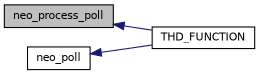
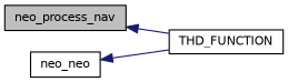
  digraph {
    fontname="DejaVu Sans"
    rankdir=LR
    node [color=black fillcolor=white fontname="DejaVu Sans" fontsize=10 shape=record style=filled]
    edge [color=midnightblue dir=back fontname="DejaVu Sans" fontsize=10 labelfontname=Helvetica labelfontsize=10 style=solid]
-   n1 [fillcolor=grey75 fontcolor=black height=0.2 label=neo_process_poll width=0.4]
+   n1 [fillcolor=grey75 fontcolor=black height=0.2 label=neo_process_nav width=0.4]
    n2 [height=0.2 label=THD_FUNCTION width=0.4]
-   n3 [height=0.2 label=neo_poll width=0.4]
+   n3 [height=0.2 label=neo_neo width=0.4]
    n1 -> n2
    n3 -> n2
  }
